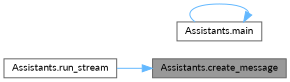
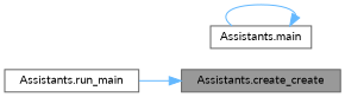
  digraph {
    fontname=Lato
    rankdir=RL
    node [color=grey40 fillcolor=white fontname=Lato fontsize=10 shape=box style=filled]
    edge [color=steelblue1 dir=back fontname=Lato fontsize=10 labelfontname=Helvetica labelfontsize=10 style=solid]
-   n1 [color=gray40 fillcolor=grey60 fontcolor=black height=0.2 label="Assistants.create_message" width=0.4]
-   n2 [height=0.2 label="Assistants.run_stream" width=0.4]
+   n1 [color=gray40 fillcolor=grey60 fontcolor=black height=0.2 label="Assistants.create_create" width=0.4]
+   n2 [height=0.2 label="Assistants.run_main" width=0.4]
    n3 [height=0.2 label="Assistants.main" width=0.4]
    n1 -> n2
    n3 -> n3
  }
